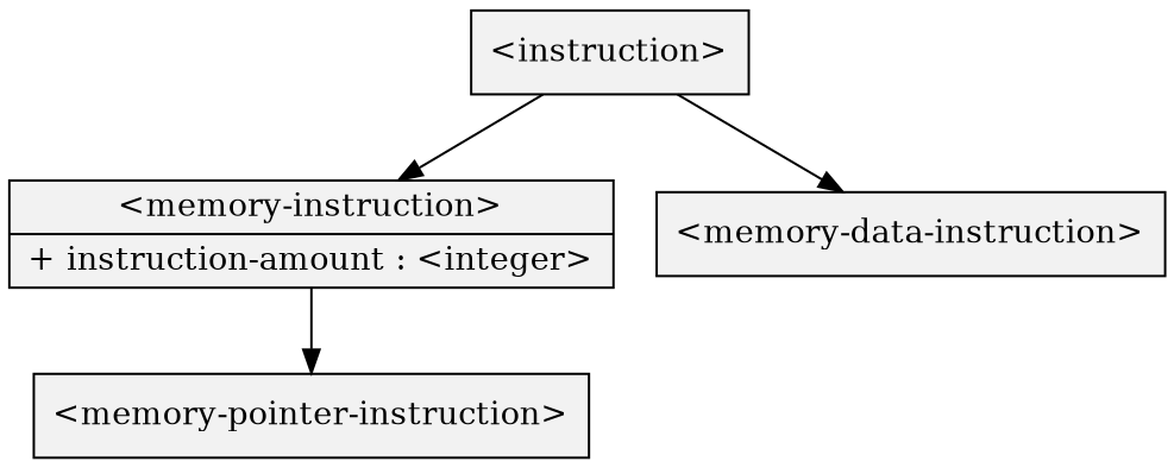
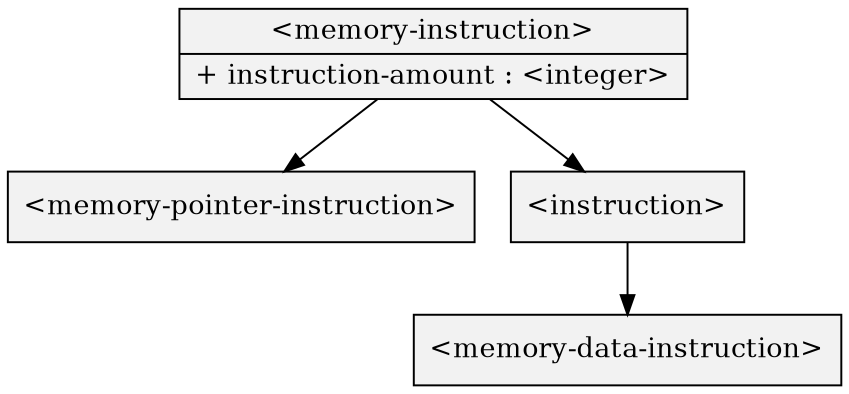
  digraph {
    fontname="DejaVu Serif"
    node [fillcolor=gray95 fontname="DejaVu Serif" shape=record style=filled]
    edge [fontname="DejaVu Serif"]
    n1 [label="{\<memory-instruction\>|+ instruction-amount : \<integer\>}"]
    "<memory-pointer-instruction>"
    "<instruction>"
    "<memory-data-instruction>"
    n1 -> "<memory-pointer-instruction>"
-   "<instruction>" -> n1
+   n1 -> "<instruction>"
    "<instruction>" -> "<memory-data-instruction>"
  }
